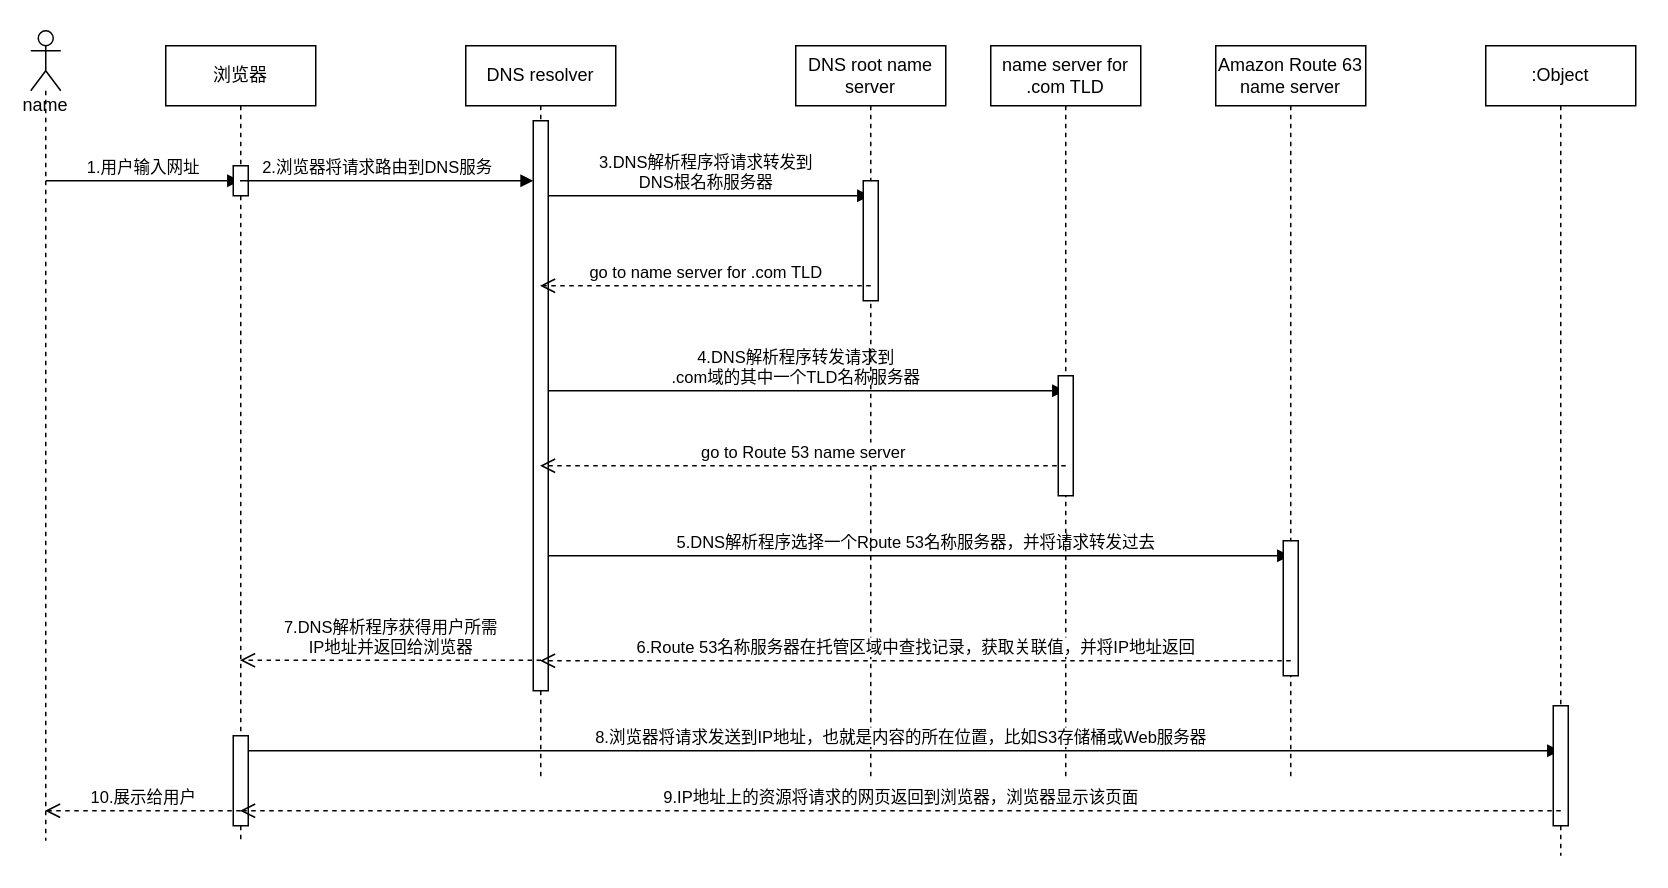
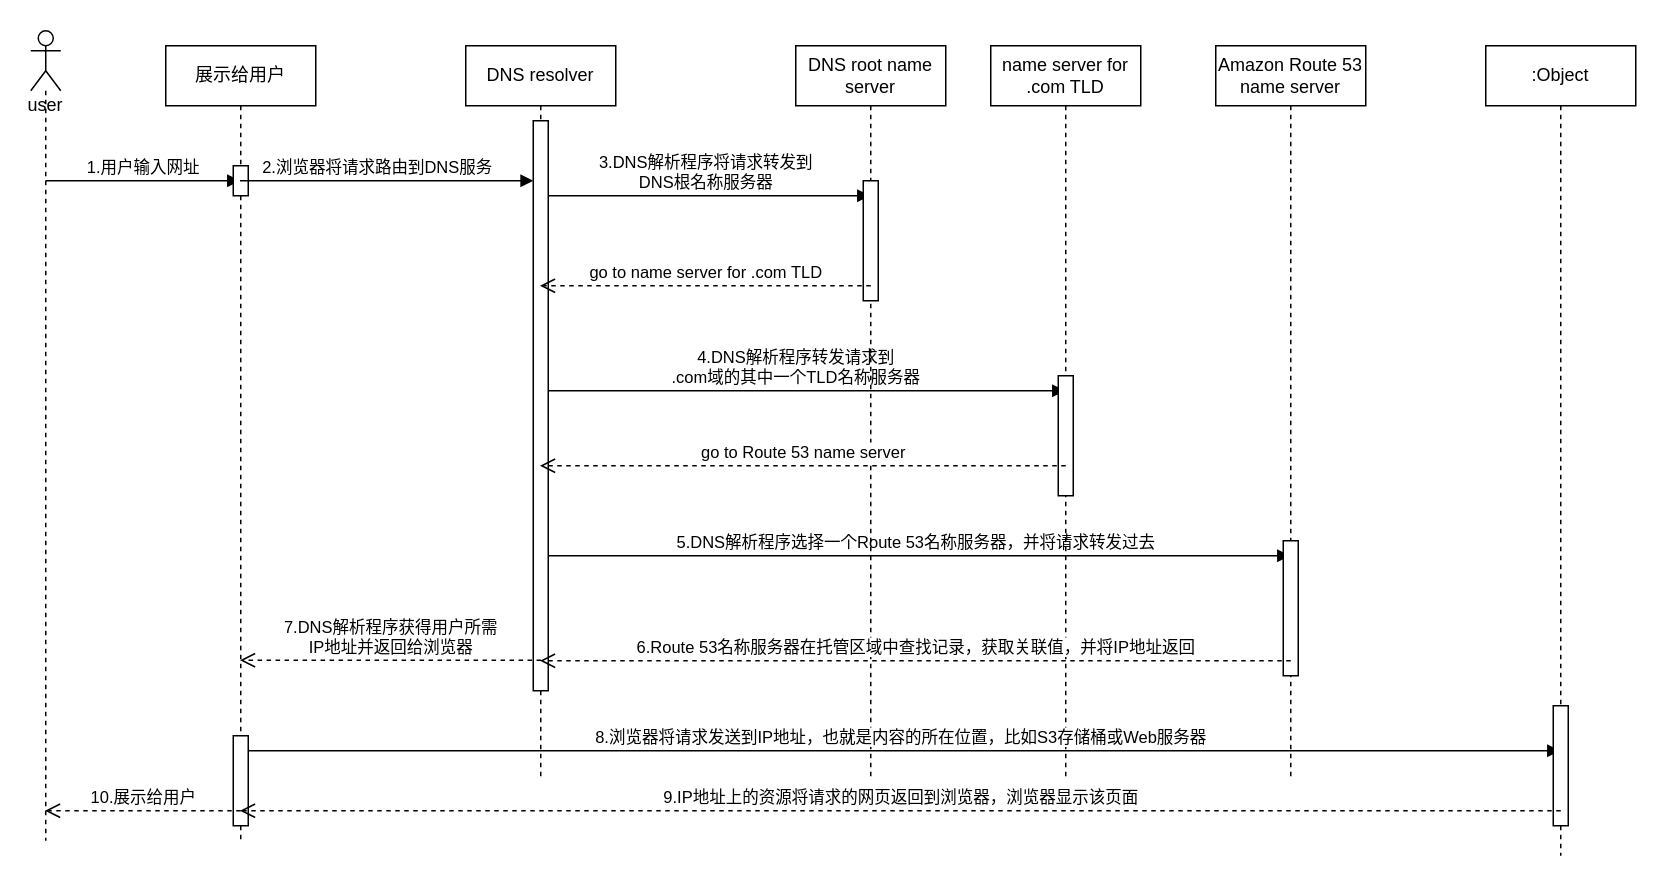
  <mxCell id="0" />
  <mxCell id="1" parent="0" />
- <mxCell id="2" value="name" style="shape=umlLifeline;participant=umlActor;perimeter=lifelinePerimeter;whiteSpace=wrap;html=1;container=1;collapsible=0;recursiveResize=0;verticalAlign=top;spacingTop=36;outlineConnect=0;" vertex="1" parent="1"><mxGeometry x="20" y="20" width="20" height="540" as="geometry" /></mxCell>
+ <mxCell id="2" value="user" style="shape=umlLifeline;participant=umlActor;perimeter=lifelinePerimeter;whiteSpace=wrap;html=1;container=1;collapsible=0;recursiveResize=0;verticalAlign=top;spacingTop=36;outlineConnect=0;" vertex="1" parent="1"><mxGeometry x="20" y="20" width="20" height="540" as="geometry" /></mxCell>
  <mxCell id="3" value="1.用户输入网址" style="html=1;verticalAlign=bottom;endArrow=block;" edge="1" parent="2" target="17"><mxGeometry width="80" relative="1" as="geometry"><mxPoint x="10" y="100" as="sourcePoint" /><mxPoint x="100" y="100" as="targetPoint" /></mxGeometry></mxCell>
  <mxCell id="4" value="DNS resolver" style="shape=umlLifeline;perimeter=lifelinePerimeter;whiteSpace=wrap;html=1;container=1;collapsible=0;recursiveResize=0;outlineConnect=0;" vertex="1" parent="1"><mxGeometry x="310" y="30" width="100" height="490" as="geometry" /></mxCell>
  <mxCell id="5" value="3.DNS解析程序将请求转发到&lt;br&gt;DNS根名称服务器" style="html=1;verticalAlign=bottom;endArrow=block;" edge="1" parent="4" target="9"><mxGeometry width="80" relative="1" as="geometry"><mxPoint x="50" y="100" as="sourcePoint" /><mxPoint x="130" y="100" as="targetPoint" /></mxGeometry></mxCell>
  <mxCell id="6" value="4.DNS解析程序转发请求到&lt;br&gt;.com域的其中一个TLD名称服务器" style="html=1;verticalAlign=bottom;endArrow=block;" edge="1" parent="4" target="12"><mxGeometry x="-0.027" width="80" relative="1" as="geometry"><mxPoint x="50" y="230" as="sourcePoint" /><mxPoint x="130" y="230" as="targetPoint" /><mxPoint as="offset" /></mxGeometry></mxCell>
  <mxCell id="7" value="5.DNS解析程序选择一个Route 53名称服务器，并将请求转发过去" style="html=1;verticalAlign=bottom;endArrow=block;" edge="1" parent="4" target="15"><mxGeometry width="80" relative="1" as="geometry"><mxPoint x="50" y="340" as="sourcePoint" /><mxPoint x="130" y="340" as="targetPoint" /></mxGeometry></mxCell>
  <mxCell id="8" value="" style="html=1;points=[];perimeter=orthogonalPerimeter;" vertex="1" parent="4"><mxGeometry x="45" y="50" width="10" height="380" as="geometry" /></mxCell>
  <mxCell id="9" value="DNS root name server" style="shape=umlLifeline;perimeter=lifelinePerimeter;whiteSpace=wrap;html=1;container=1;collapsible=0;recursiveResize=0;outlineConnect=0;" vertex="1" parent="1"><mxGeometry x="530" y="30" width="100" height="490" as="geometry" /></mxCell>
  <mxCell id="10" value="" style="html=1;points=[];perimeter=orthogonalPerimeter;" vertex="1" parent="9"><mxGeometry x="45" y="90" width="10" height="80" as="geometry" /></mxCell>
  <mxCell id="11" value="go to name server for .com TLD" style="html=1;verticalAlign=bottom;endArrow=open;dashed=1;endSize=8;" edge="1" parent="1" target="4"><mxGeometry relative="1" as="geometry"><mxPoint x="580" y="190" as="sourcePoint" /><mxPoint x="500" y="190" as="targetPoint" /></mxGeometry></mxCell>
  <mxCell id="12" value="name server for .com TLD" style="shape=umlLifeline;perimeter=lifelinePerimeter;whiteSpace=wrap;html=1;container=1;collapsible=0;recursiveResize=0;outlineConnect=0;" vertex="1" parent="1"><mxGeometry x="660" y="30" width="100" height="490" as="geometry" /></mxCell>
  <mxCell id="13" value="" style="html=1;points=[];perimeter=orthogonalPerimeter;" vertex="1" parent="12"><mxGeometry x="45" y="220" width="10" height="80" as="geometry" /></mxCell>
  <mxCell id="14" value="go to Route 53 name server" style="html=1;verticalAlign=bottom;endArrow=open;dashed=1;endSize=8;" edge="1" parent="1" target="4"><mxGeometry relative="1" as="geometry"><mxPoint x="710" y="310" as="sourcePoint" /><mxPoint x="630" y="310" as="targetPoint" /></mxGeometry></mxCell>
- <mxCell id="15" value="Amazon Route 63 name server" style="shape=umlLifeline;perimeter=lifelinePerimeter;whiteSpace=wrap;html=1;container=1;collapsible=0;recursiveResize=0;outlineConnect=0;" vertex="1" parent="1"><mxGeometry x="810" y="30" width="100" height="490" as="geometry" /></mxCell>
+ <mxCell id="15" value="Amazon Route 53 name server" style="shape=umlLifeline;perimeter=lifelinePerimeter;whiteSpace=wrap;html=1;container=1;collapsible=0;recursiveResize=0;outlineConnect=0;" vertex="1" parent="1"><mxGeometry x="810" y="30" width="100" height="490" as="geometry" /></mxCell>
  <mxCell id="16" value="" style="html=1;points=[];perimeter=orthogonalPerimeter;" vertex="1" parent="15"><mxGeometry x="45" y="330" width="10" height="90" as="geometry" /></mxCell>
- <mxCell id="17" value="浏览器" style="shape=umlLifeline;perimeter=lifelinePerimeter;whiteSpace=wrap;html=1;container=1;collapsible=0;recursiveResize=0;outlineConnect=0;" vertex="1" parent="1"><mxGeometry x="110" y="30" width="100" height="530" as="geometry" /></mxCell>
+ <mxCell id="17" value="展示给用户" style="shape=umlLifeline;perimeter=lifelinePerimeter;whiteSpace=wrap;html=1;container=1;collapsible=0;recursiveResize=0;outlineConnect=0;" vertex="1" parent="1"><mxGeometry x="110" y="30" width="100" height="530" as="geometry" /></mxCell>
  <mxCell id="18" value="8.浏览器将请求发送到IP地址，也就是内容的所在位置，比如S3存储桶或Web服务器" style="html=1;verticalAlign=bottom;endArrow=block;" edge="1" parent="17" target="23"><mxGeometry width="80" relative="1" as="geometry"><mxPoint x="50" y="470" as="sourcePoint" /><mxPoint x="130" y="470" as="targetPoint" /></mxGeometry></mxCell>
  <mxCell id="19" value="" style="html=1;points=[];perimeter=orthogonalPerimeter;" vertex="1" parent="17"><mxGeometry x="45" y="460" width="10" height="60" as="geometry" /></mxCell>
  <mxCell id="20" value="" style="html=1;points=[];perimeter=orthogonalPerimeter;" vertex="1" parent="17"><mxGeometry x="45" y="80" width="10" height="20" as="geometry" /></mxCell>
  <mxCell id="21" value="6.Route 53名称服务器在托管区域中查找记录，获取关联值，并将IP地址返回" style="html=1;verticalAlign=bottom;endArrow=open;dashed=1;endSize=8;" edge="1" parent="1" target="4"><mxGeometry relative="1" as="geometry"><mxPoint x="860" y="440" as="sourcePoint" /><mxPoint x="780" y="440" as="targetPoint" /></mxGeometry></mxCell>
  <mxCell id="22" value="7.DNS解析程序获得用户所需&lt;br&gt;IP地址并返回给浏览器" style="html=1;verticalAlign=bottom;endArrow=open;dashed=1;endSize=8;exitX=0.502;exitY=0.836;exitDx=0;exitDy=0;exitPerimeter=0;" edge="1" parent="1" source="4" target="17"><mxGeometry relative="1" as="geometry"><mxPoint x="510" y="430" as="sourcePoint" /><mxPoint x="430" y="430" as="targetPoint" /></mxGeometry></mxCell>
  <mxCell id="23" value=":Object" style="shape=umlLifeline;perimeter=lifelinePerimeter;whiteSpace=wrap;html=1;container=1;collapsible=0;recursiveResize=0;outlineConnect=0;" vertex="1" parent="1"><mxGeometry x="990" y="30" width="100" height="540" as="geometry" /></mxCell>
  <mxCell id="24" value="" style="html=1;points=[];perimeter=orthogonalPerimeter;" vertex="1" parent="23"><mxGeometry x="45" y="440" width="10" height="80" as="geometry" /></mxCell>
  <mxCell id="25" value="9.IP地址上的资源将请求的网页返回到浏览器，浏览器显示该页面" style="html=1;verticalAlign=bottom;endArrow=open;dashed=1;endSize=8;" edge="1" parent="1" target="17"><mxGeometry relative="1" as="geometry"><mxPoint x="1040" y="540" as="sourcePoint" /><mxPoint x="960" y="540" as="targetPoint" /></mxGeometry></mxCell>
  <mxCell id="26" value="10.展示给用户" style="html=1;verticalAlign=bottom;endArrow=open;dashed=1;endSize=8;" edge="1" parent="1" target="2"><mxGeometry relative="1" as="geometry"><mxPoint x="160" y="540" as="sourcePoint" /><mxPoint x="80" y="540" as="targetPoint" /></mxGeometry></mxCell>
  <mxCell id="27" value="2.浏览器将请求路由到DNS服务" style="html=1;verticalAlign=bottom;endArrow=block;" edge="1" parent="1" source="17" target="8"><mxGeometry x="-0.083" width="80" relative="1" as="geometry"><mxPoint x="159.5" y="120" as="sourcePoint" /><mxPoint x="359.5" y="120" as="targetPoint" /><Array as="points"><mxPoint x="340" y="120" /></Array><mxPoint x="1" as="offset" /></mxGeometry></mxCell>
